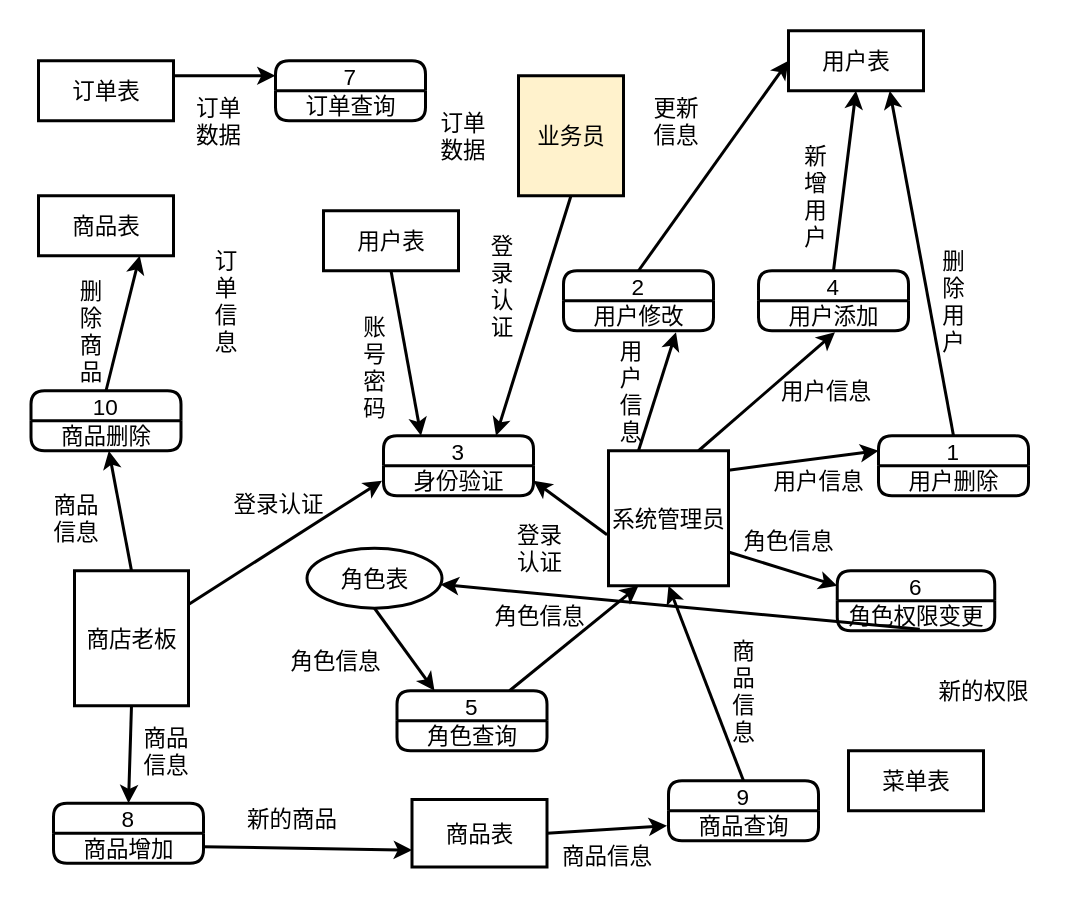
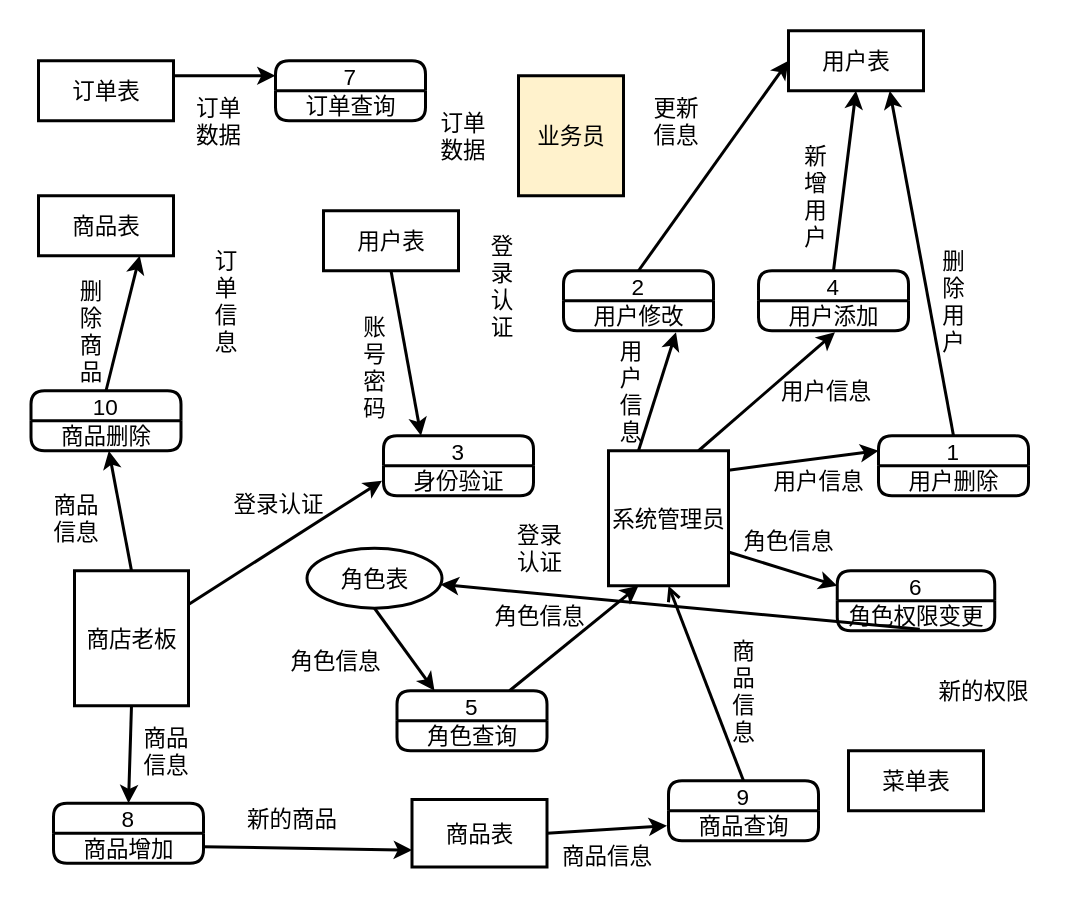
  <mxCell id="0" />
  <mxCell id="1" parent="0" />
  <mxCell id="2" value="系统管理员" style="html=1;dashed=0;whitespace=wrap;strokeWidth=2;fontSize=15;" vertex="1" parent="1"><mxGeometry x="405" y="300" width="80" height="90" as="geometry" /></mxCell>
  <mxCell id="3" value="1" style="swimlane;fontStyle=0;childLayout=stackLayout;horizontal=1;startSize=20;horizontalStack=0;resizeParent=1;resizeParentMax=0;resizeLast=0;collapsible=0;marginBottom=0;swimlaneFillColor=#ffffff;strokeWidth=2;rounded=1;fontSize=15;" vertex="1" parent="1"><mxGeometry x="585" y="290" width="100" height="40" as="geometry" /></mxCell>
  <mxCell id="4" value="用户删除" style="text;html=1;align=center;verticalAlign=middle;resizable=0;points=[];autosize=1;fontSize=15;" vertex="1" parent="3"><mxGeometry y="20" width="100" height="20" as="geometry" /></mxCell>
  <mxCell id="5" value="商店老板" style="html=1;dashed=0;whitespace=wrap;strokeWidth=2;fontSize=15;" vertex="1" parent="1"><mxGeometry x="49" y="380" width="76" height="90" as="geometry" /></mxCell>
  <mxCell id="6" value="业务员" style="html=1;dashed=0;whitespace=wrap;strokeWidth=2;fontSize=15;fillColor=#fff2cc;" vertex="1" parent="1"><mxGeometry x="345" y="50" width="70" height="80" as="geometry" /></mxCell>
  <mxCell id="7" value="2" style="swimlane;fontStyle=0;childLayout=stackLayout;horizontal=1;startSize=20;fillColor=#ffffff;horizontalStack=0;resizeParent=1;resizeParentMax=0;resizeLast=0;collapsible=0;marginBottom=0;swimlaneFillColor=#ffffff;rounded=1;strokeWidth=2;fontSize=15;" vertex="1" parent="1"><mxGeometry x="375" y="180" width="100" height="40" as="geometry" /></mxCell>
  <mxCell id="8" value="用户修改" style="text;html=1;align=center;verticalAlign=middle;resizable=0;points=[];autosize=1;fontSize=15;" vertex="1" parent="7"><mxGeometry y="20" width="100" height="20" as="geometry" /></mxCell>
  <mxCell id="9" value="3" style="swimlane;fontStyle=0;childLayout=stackLayout;horizontal=1;startSize=20;fillColor=#ffffff;horizontalStack=0;resizeParent=1;resizeParentMax=0;resizeLast=0;collapsible=0;marginBottom=0;swimlaneFillColor=#ffffff;rounded=1;strokeWidth=2;fontSize=15;" vertex="1" parent="1"><mxGeometry x="255" y="290" width="100" height="40" as="geometry" /></mxCell>
  <mxCell id="10" value="身份验证" style="text;html=1;align=center;verticalAlign=middle;resizable=0;points=[];autosize=1;fontSize=15;" vertex="1" parent="9"><mxGeometry y="20" width="100" height="20" as="geometry" /></mxCell>
  <mxCell id="11" value="5" style="swimlane;fontStyle=0;childLayout=stackLayout;horizontal=1;startSize=20;fillColor=#ffffff;horizontalStack=0;resizeParent=1;resizeParentMax=0;resizeLast=0;collapsible=0;marginBottom=0;swimlaneFillColor=#ffffff;rounded=1;strokeWidth=2;fontSize=15;" vertex="1" parent="1"><mxGeometry x="264" y="460" width="100" height="40" as="geometry" /></mxCell>
  <mxCell id="12" value="角色查询" style="text;html=1;align=center;verticalAlign=middle;resizable=0;points=[];autosize=1;fontSize=15;" vertex="1" parent="11"><mxGeometry y="20" width="100" height="20" as="geometry" /></mxCell>
  <mxCell id="13" value="4" style="swimlane;fontStyle=0;childLayout=stackLayout;horizontal=1;startSize=20;fillColor=#ffffff;horizontalStack=0;resizeParent=1;resizeParentMax=0;resizeLast=0;collapsible=0;marginBottom=0;swimlaneFillColor=#ffffff;rounded=1;strokeWidth=2;fontSize=15;" vertex="1" parent="1"><mxGeometry x="505" y="180" width="100" height="40" as="geometry" /></mxCell>
  <mxCell id="14" value="用户添加" style="text;html=1;align=center;verticalAlign=middle;resizable=0;points=[];autosize=1;fontSize=15;" vertex="1" parent="13"><mxGeometry y="20" width="100" height="20" as="geometry" /></mxCell>
  <mxCell id="15" value="6" style="swimlane;fontStyle=0;childLayout=stackLayout;horizontal=1;startSize=20;fillColor=#ffffff;horizontalStack=0;resizeParent=1;resizeParentMax=0;resizeLast=0;collapsible=0;marginBottom=0;swimlaneFillColor=#ffffff;rounded=1;strokeWidth=2;fontSize=15;" vertex="1" parent="1"><mxGeometry x="557.5" y="380" width="105" height="40" as="geometry" /></mxCell>
  <mxCell id="16" value="角色权限变更" style="text;html=1;align=center;verticalAlign=middle;resizable=0;points=[];autosize=1;fontSize=15;" vertex="1" parent="15"><mxGeometry y="20" width="105" height="20" as="geometry" /></mxCell>
  <mxCell id="17" value="7" style="swimlane;fontStyle=0;childLayout=stackLayout;horizontal=1;startSize=20;fillColor=#ffffff;horizontalStack=0;resizeParent=1;resizeParentMax=0;resizeLast=0;collapsible=0;marginBottom=0;swimlaneFillColor=#ffffff;rounded=1;strokeWidth=2;fontSize=15;" vertex="1" parent="1"><mxGeometry x="183" y="40" width="100" height="40" as="geometry" /></mxCell>
  <mxCell id="18" value="订单查询" style="text;html=1;align=center;verticalAlign=middle;resizable=0;points=[];autosize=1;fontSize=15;" vertex="1" parent="17"><mxGeometry y="20" width="100" height="20" as="geometry" /></mxCell>
  <mxCell id="19" value="8" style="swimlane;fontStyle=0;childLayout=stackLayout;horizontal=1;startSize=20;fillColor=#ffffff;horizontalStack=0;resizeParent=1;resizeParentMax=0;resizeLast=0;collapsible=0;marginBottom=0;swimlaneFillColor=#ffffff;rounded=1;strokeWidth=2;fontSize=15;" vertex="1" parent="1"><mxGeometry x="35" y="535" width="100" height="40" as="geometry" /></mxCell>
  <mxCell id="20" value="商品增加" style="text;html=1;align=center;verticalAlign=middle;resizable=0;points=[];autosize=1;fontSize=15;" vertex="1" parent="19"><mxGeometry y="20" width="100" height="20" as="geometry" /></mxCell>
  <mxCell id="21" value="9" style="swimlane;fontStyle=0;childLayout=stackLayout;horizontal=1;startSize=20;fillColor=#ffffff;horizontalStack=0;resizeParent=1;resizeParentMax=0;resizeLast=0;collapsible=0;marginBottom=0;swimlaneFillColor=#ffffff;rounded=1;strokeWidth=2;fontSize=15;" vertex="1" parent="1"><mxGeometry x="445" y="520" width="100" height="40" as="geometry" /></mxCell>
  <mxCell id="22" value="商品查询" style="text;html=1;align=center;verticalAlign=middle;resizable=0;points=[];autosize=1;fontSize=15;" vertex="1" parent="21"><mxGeometry y="20" width="100" height="20" as="geometry" /></mxCell>
  <mxCell id="23" value="用户表" style="html=1;dashed=0;whitespace=wrap;rounded=0;strokeWidth=2;fillColor=#ffffff;gradientColor=none;fontSize=15;" vertex="1" parent="1"><mxGeometry x="525" y="20" width="90" height="40" as="geometry" /></mxCell>
  <mxCell id="24" value="订单表" style="html=1;dashed=0;whitespace=wrap;rounded=0;strokeWidth=2;fillColor=#ffffff;gradientColor=none;fontSize=15;" vertex="1" parent="1"><mxGeometry x="25" y="40" width="90" height="40" as="geometry" /></mxCell>
  <mxCell id="25" value="角色表" style="ellipse;html=1;dashed=0;whitespace=wrap;strokeWidth=2;fillColor=#ffffff;gradientColor=none;fontSize=15;" vertex="1" parent="1"><mxGeometry x="204" y="365" width="90" height="40" as="geometry" /></mxCell>
  <mxCell id="26" value="菜单表" style="html=1;dashed=0;whitespace=wrap;rounded=0;strokeWidth=2;fillColor=#ffffff;gradientColor=none;fontSize=15;" vertex="1" parent="1"><mxGeometry x="565" y="500" width="90" height="40" as="geometry" /></mxCell>
  <mxCell id="27" value="" style="endArrow=classic;html=1;fontSize=15;strokeWidth=2;entryX=0.51;entryY=1.05;entryDx=0;entryDy=0;entryPerimeter=0;exitX=0.75;exitY=0;exitDx=0;exitDy=0;" edge="1" parent="1" source="2" target="14"><mxGeometry width="50" height="50" relative="1" as="geometry"><mxPoint x="485" y="280" as="sourcePoint" /><mxPoint x="505" y="170" as="targetPoint" /></mxGeometry></mxCell>
  <mxCell id="28" value="" style="endArrow=classic;html=1;strokeWidth=2;fontSize=15;exitX=0.5;exitY=0;exitDx=0;exitDy=0;entryX=0.5;entryY=1;entryDx=0;entryDy=0;" edge="1" parent="1" source="13" target="23"><mxGeometry width="50" height="50" relative="1" as="geometry"><mxPoint x="565" y="140" as="sourcePoint" /><mxPoint x="615" y="90" as="targetPoint" /></mxGeometry></mxCell>
  <mxCell id="29" value="" style="endArrow=classic;html=1;strokeWidth=2;fontSize=15;exitX=0.25;exitY=0;exitDx=0;exitDy=0;entryX=0.75;entryY=1.05;entryDx=0;entryDy=0;entryPerimeter=0;" edge="1" parent="1" source="2" target="8"><mxGeometry width="50" height="50" relative="1" as="geometry"><mxPoint x="325" y="250" as="sourcePoint" /><mxPoint x="285" y="240" as="targetPoint" /></mxGeometry></mxCell>
  <mxCell id="30" value="" style="endArrow=classic;html=1;strokeWidth=2;fontSize=15;exitX=0.5;exitY=0;exitDx=0;exitDy=0;entryX=0;entryY=0.5;entryDx=0;entryDy=0;" edge="1" parent="1" source="7" target="23"><mxGeometry width="50" height="50" relative="1" as="geometry"><mxPoint x="305" y="100" as="sourcePoint" /><mxPoint x="355" y="50" as="targetPoint" /></mxGeometry></mxCell>
  <mxCell id="31" value="" style="endArrow=classic;html=1;strokeWidth=2;fontSize=15;entryX=0.25;entryY=1;entryDx=0;entryDy=0;exitX=0.75;exitY=0;exitDx=0;exitDy=0;" edge="1" parent="1" source="11" target="2"><mxGeometry width="50" height="50" relative="1" as="geometry"><mxPoint x="305" y="400" as="sourcePoint" /><mxPoint x="355" y="350" as="targetPoint" /></mxGeometry></mxCell>
  <mxCell id="32" value="" style="endArrow=classic;html=1;strokeWidth=2;fontSize=15;entryX=0.25;entryY=0;entryDx=0;entryDy=0;exitX=0.5;exitY=1;exitDx=0;exitDy=0;" edge="1" parent="1" source="25" target="11"><mxGeometry width="50" height="50" relative="1" as="geometry"><mxPoint x="125" y="380" as="sourcePoint" /><mxPoint x="205" y="360" as="targetPoint" /></mxGeometry></mxCell>
  <mxCell id="33" value="" style="endArrow=classic;html=1;strokeWidth=2;fontSize=15;exitX=1;exitY=0.75;exitDx=0;exitDy=0;entryX=0;entryY=0.25;entryDx=0;entryDy=0;" edge="1" parent="1" source="2" target="15"><mxGeometry width="50" height="50" relative="1" as="geometry"><mxPoint x="555" y="280" as="sourcePoint" /><mxPoint x="605" y="230" as="targetPoint" /></mxGeometry></mxCell>
  <mxCell id="34" value="" style="endArrow=classic;html=1;strokeWidth=2;fontSize=15;exitX=0.524;exitY=0.95;exitDx=0;exitDy=0;exitPerimeter=0;" edge="1" parent="1" source="16" target="25"><mxGeometry width="50" height="50" relative="1" as="geometry"><mxPoint x="615" y="580" as="sourcePoint" /><mxPoint x="665" y="530" as="targetPoint" /></mxGeometry></mxCell>
  <mxCell id="35" value="用户表" style="html=1;dashed=0;whitespace=wrap;rounded=0;strokeWidth=2;fillColor=#ffffff;gradientColor=none;fontSize=15;" vertex="1" parent="1"><mxGeometry x="215" y="140" width="90" height="40" as="geometry" /></mxCell>
- <mxCell id="36" value="" style="endArrow=classic;html=1;strokeWidth=2;fontSize=15;exitX=-0.012;exitY=0.622;exitDx=0;exitDy=0;exitPerimeter=0;entryX=1;entryY=0.75;entryDx=0;entryDy=0;" edge="1" parent="1" source="2" target="9"><mxGeometry width="50" height="50" relative="1" as="geometry"><mxPoint x="205" y="270" as="sourcePoint" /><mxPoint x="255" y="220" as="targetPoint" /></mxGeometry></mxCell>
  <mxCell id="37" value="" style="endArrow=classic;html=1;strokeWidth=2;fontSize=15;exitX=0.5;exitY=1;exitDx=0;exitDy=0;entryX=0.25;entryY=0;entryDx=0;entryDy=0;" edge="1" parent="1" source="35" target="9"><mxGeometry width="50" height="50" relative="1" as="geometry"><mxPoint x="115" y="250" as="sourcePoint" /><mxPoint x="95" y="240" as="targetPoint" /></mxGeometry></mxCell>
  <mxCell id="38" value="" style="endArrow=classic;html=1;strokeWidth=2;fontSize=15;exitX=1;exitY=0.144;exitDx=0;exitDy=0;exitPerimeter=0;entryX=0;entryY=0.25;entryDx=0;entryDy=0;" edge="1" parent="1" source="2" target="3"><mxGeometry width="50" height="50" relative="1" as="geometry"><mxPoint x="505" y="180" as="sourcePoint" /><mxPoint x="555" y="130" as="targetPoint" /></mxGeometry></mxCell>
  <mxCell id="39" value="" style="endArrow=classic;html=1;strokeWidth=2;fontSize=15;exitX=0.5;exitY=0;exitDx=0;exitDy=0;entryX=0.75;entryY=1;entryDx=0;entryDy=0;" edge="1" parent="1" source="3" target="23"><mxGeometry width="50" height="50" relative="1" as="geometry"><mxPoint x="455" y="10" as="sourcePoint" /><mxPoint x="505" y="-40" as="targetPoint" /></mxGeometry></mxCell>
  <mxCell id="40" value="10" style="swimlane;fontStyle=0;childLayout=stackLayout;horizontal=1;startSize=20;fillColor=#ffffff;horizontalStack=0;resizeParent=1;resizeParentMax=0;resizeLast=0;collapsible=0;marginBottom=0;swimlaneFillColor=#ffffff;rounded=1;strokeWidth=2;fontSize=15;" vertex="1" parent="1"><mxGeometry x="20" y="260" width="100" height="40" as="geometry" /></mxCell>
  <mxCell id="41" value="商品删除" style="text;html=1;align=center;verticalAlign=middle;resizable=0;points=[];autosize=1;fontSize=15;" vertex="1" parent="40"><mxGeometry y="20" width="100" height="20" as="geometry" /></mxCell>
  <mxCell id="42" value="商品表" style="html=1;dashed=0;whitespace=wrap;rounded=0;strokeWidth=2;fillColor=#ffffff;gradientColor=none;fontSize=15;" vertex="1" parent="1"><mxGeometry x="274" y="532.5" width="90" height="45" as="geometry" /></mxCell>
- <mxCell id="43" value="" style="endArrow=classic;html=1;strokeWidth=2;fontSize=15;entryX=0.5;entryY=1;entryDx=0;entryDy=0;exitX=0.5;exitY=0;exitDx=0;exitDy=0;" edge="1" parent="1" source="21" target="2"><mxGeometry width="50" height="50" relative="1" as="geometry"><mxPoint x="415" y="610" as="sourcePoint" /><mxPoint x="465" y="560" as="targetPoint" /></mxGeometry></mxCell>
+ <mxCell id="43" value="" style="endArrow=open;html=1;strokeWidth=2;fontSize=15;entryX=0.5;entryY=1;entryDx=0;entryDy=0;exitX=0.5;exitY=0;exitDx=0;exitDy=0;" edge="1" parent="1" source="21" target="2"><mxGeometry width="50" height="50" relative="1" as="geometry"><mxPoint x="415" y="610" as="sourcePoint" /><mxPoint x="465" y="560" as="targetPoint" /></mxGeometry></mxCell>
  <mxCell id="44" value="" style="endArrow=classic;html=1;strokeWidth=2;fontSize=15;exitX=1;exitY=0.5;exitDx=0;exitDy=0;entryX=-0.01;entryY=0.5;entryDx=0;entryDy=0;entryPerimeter=0;" edge="1" parent="1" source="42" target="22"><mxGeometry width="50" height="50" relative="1" as="geometry"><mxPoint x="415" y="580" as="sourcePoint" /><mxPoint x="465" y="530" as="targetPoint" /></mxGeometry></mxCell>
  <mxCell id="45" value="" style="endArrow=classic;html=1;strokeWidth=2;fontSize=15;exitX=0.5;exitY=0;exitDx=0;exitDy=0;" edge="1" parent="1" source="5" target="41"><mxGeometry width="50" height="50" relative="1" as="geometry"><mxPoint x="-15" y="480" as="sourcePoint" /><mxPoint x="35" y="430" as="targetPoint" /></mxGeometry></mxCell>
  <mxCell id="46" value="" style="endArrow=classic;html=1;strokeWidth=2;fontSize=15;exitX=0.5;exitY=0;exitDx=0;exitDy=0;entryX=0.75;entryY=1;entryDx=0;entryDy=0;" edge="1" parent="1" source="40" target="47"><mxGeometry width="50" height="50" relative="1" as="geometry"><mxPoint x="205" y="550" as="sourcePoint" /><mxPoint x="255" y="500" as="targetPoint" /></mxGeometry></mxCell>
  <mxCell id="47" value="商品表" style="html=1;dashed=0;whitespace=wrap;rounded=0;strokeWidth=2;fillColor=#ffffff;gradientColor=none;fontSize=15;" vertex="1" parent="1"><mxGeometry x="25" y="130" width="90" height="40" as="geometry" /></mxCell>
  <mxCell id="48" value="" style="endArrow=classic;html=1;strokeWidth=2;fontSize=15;exitX=0.5;exitY=1;exitDx=0;exitDy=0;entryX=0.5;entryY=0;entryDx=0;entryDy=0;" edge="1" parent="1" source="5" target="19"><mxGeometry width="50" height="50" relative="1" as="geometry"><mxPoint x="-5" y="490" as="sourcePoint" /><mxPoint x="45" y="440" as="targetPoint" /></mxGeometry></mxCell>
  <mxCell id="49" value="" style="endArrow=classic;html=1;strokeWidth=2;fontSize=15;exitX=1;exitY=0.45;exitDx=0;exitDy=0;exitPerimeter=0;entryX=0;entryY=0.75;entryDx=0;entryDy=0;" edge="1" parent="1" source="20" target="42"><mxGeometry width="50" height="50" relative="1" as="geometry"><mxPoint x="255" y="630" as="sourcePoint" /><mxPoint x="305" y="580" as="targetPoint" /></mxGeometry></mxCell>
  <mxCell id="50" value="" style="endArrow=classic;html=1;strokeWidth=2;fontSize=15;exitX=1;exitY=0.25;exitDx=0;exitDy=0;entryX=-0.01;entryY=0.5;entryDx=0;entryDy=0;entryPerimeter=0;" edge="1" parent="1" source="5" target="10"><mxGeometry width="50" height="50" relative="1" as="geometry"><mxPoint x="175" y="280" as="sourcePoint" /><mxPoint x="225" y="230" as="targetPoint" /></mxGeometry></mxCell>
- <mxCell id="51" value="" style="endArrow=classic;html=1;strokeWidth=2;fontSize=15;exitX=0.5;exitY=1;exitDx=0;exitDy=0;entryX=0.75;entryY=0;entryDx=0;entryDy=0;" edge="1" parent="1" source="6" target="9"><mxGeometry width="50" height="50" relative="1" as="geometry"><mxPoint x="275" y="200" as="sourcePoint" /><mxPoint x="325" y="150" as="targetPoint" /></mxGeometry></mxCell>
  <mxCell id="52" value="" style="endArrow=classic;html=1;strokeWidth=2;fontSize=15;exitX=1;exitY=0.25;exitDx=0;exitDy=0;entryX=0;entryY=0.25;entryDx=0;entryDy=0;" edge="1" parent="1" source="24" target="17"><mxGeometry width="50" height="50" relative="1" as="geometry"><mxPoint x="465" y="80" as="sourcePoint" /><mxPoint x="183" y="-30" as="targetPoint" /></mxGeometry></mxCell>
  <mxCell id="53" value="新的权限" style="text;html=1;align=center;verticalAlign=middle;resizable=0;points=[];autosize=1;fontSize=15;" vertex="1" parent="1"><mxGeometry x="615" y="450" width="80" height="20" as="geometry" /></mxCell>
  <mxCell id="54" value="商品信息" style="text;html=1;align=center;verticalAlign=middle;resizable=0;points=[];autosize=1;fontSize=15;" vertex="1" parent="1"><mxGeometry x="364" y="560" width="80" height="20" as="geometry" /></mxCell>
  <mxCell id="55" value="商&lt;br&gt;品&lt;br&gt;信&lt;br&gt;息" style="text;html=1;align=center;verticalAlign=middle;resizable=0;points=[];autosize=1;fontSize=15;" vertex="1" parent="1"><mxGeometry x="480" y="420" width="30" height="80" as="geometry" /></mxCell>
  <mxCell id="56" value="登&lt;br&gt;录&lt;br&gt;认&lt;br&gt;证" style="text;html=1;align=center;verticalAlign=middle;resizable=0;points=[];autosize=1;fontSize=15;" vertex="1" parent="1"><mxGeometry x="319" y="150" width="30" height="80" as="geometry" /></mxCell>
  <mxCell id="57" value="&lt;br&gt;账&lt;br&gt;号&lt;br&gt;密&lt;br&gt;码" style="text;html=1;align=center;verticalAlign=middle;resizable=0;points=[];autosize=1;fontSize=15;" vertex="1" parent="1"><mxGeometry x="234" y="185" width="30" height="100" as="geometry" /></mxCell>
  <mxCell id="58" value="新的商品" style="text;html=1;align=center;verticalAlign=middle;resizable=0;points=[];autosize=1;fontSize=15;" vertex="1" parent="1"><mxGeometry x="154" y="535" width="80" height="20" as="geometry" /></mxCell>
  <mxCell id="59" value="商品&lt;br&gt;信息" style="text;html=1;align=center;verticalAlign=middle;resizable=0;points=[];autosize=1;fontSize=15;" vertex="1" parent="1"><mxGeometry x="85" y="480" width="50" height="40" as="geometry" /></mxCell>
  <mxCell id="60" value="商品&lt;br&gt;信息" style="text;html=1;align=center;verticalAlign=middle;resizable=0;points=[];autosize=1;fontSize=15;" vertex="1" parent="1"><mxGeometry x="25" y="325" width="50" height="40" as="geometry" /></mxCell>
  <mxCell id="61" value="删&lt;br&gt;除&lt;br&gt;商&lt;br&gt;品" style="text;html=1;align=center;verticalAlign=middle;resizable=0;points=[];autosize=1;fontSize=15;" vertex="1" parent="1"><mxGeometry x="45" y="180" width="30" height="80" as="geometry" /></mxCell>
  <mxCell id="62" value="用&lt;br&gt;户&lt;br&gt;信&lt;br&gt;息" style="text;html=1;align=center;verticalAlign=middle;resizable=0;points=[];autosize=1;fontSize=15;" vertex="1" parent="1"><mxGeometry x="405" y="220" width="30" height="80" as="geometry" /></mxCell>
  <mxCell id="63" value="更新&lt;br&gt;信息" style="text;html=1;align=center;verticalAlign=middle;resizable=0;points=[];autosize=1;fontSize=15;" vertex="1" parent="1"><mxGeometry x="425" y="60" width="50" height="40" as="geometry" /></mxCell>
  <mxCell id="64" value="新&lt;br&gt;增&lt;br&gt;用&lt;br&gt;户" style="text;html=1;align=center;verticalAlign=middle;resizable=0;points=[];autosize=1;fontSize=15;" vertex="1" parent="1"><mxGeometry x="527.5" y="90" width="30" height="80" as="geometry" /></mxCell>
  <mxCell id="65" value="删&lt;br&gt;除&lt;br&gt;用&lt;br&gt;户" style="text;html=1;align=center;verticalAlign=middle;resizable=0;points=[];autosize=1;fontSize=15;" vertex="1" parent="1"><mxGeometry x="620" y="160" width="30" height="80" as="geometry" /></mxCell>
  <mxCell id="66" value="角色信息" style="text;html=1;align=center;verticalAlign=middle;resizable=0;points=[];autosize=1;fontSize=15;" vertex="1" parent="1"><mxGeometry x="183" y="430" width="80" height="20" as="geometry" /></mxCell>
  <mxCell id="67" value="角色信息" style="text;html=1;align=center;verticalAlign=middle;resizable=0;points=[];autosize=1;fontSize=15;" vertex="1" parent="1"><mxGeometry x="319" y="400" width="80" height="20" as="geometry" /></mxCell>
  <mxCell id="68" value="订&lt;br&gt;单&lt;br&gt;信&lt;br&gt;息" style="text;html=1;align=center;verticalAlign=middle;resizable=0;points=[];autosize=1;fontSize=15;" vertex="1" parent="1"><mxGeometry x="135" y="160" width="30" height="80" as="geometry" /></mxCell>
  <mxCell id="69" value="订单&lt;br&gt;数据" style="text;html=1;align=center;verticalAlign=middle;resizable=0;points=[];autosize=1;fontSize=15;" vertex="1" parent="1"><mxGeometry x="120" y="60" width="50" height="40" as="geometry" /></mxCell>
  <mxCell id="70" value="订单&lt;br&gt;数据" style="text;html=1;align=center;verticalAlign=middle;resizable=0;points=[];autosize=1;fontSize=15;" vertex="1" parent="1"><mxGeometry x="283" y="70" width="50" height="40" as="geometry" /></mxCell>
  <mxCell id="71" value="用户信息" style="text;html=1;align=center;verticalAlign=middle;resizable=0;points=[];autosize=1;fontSize=15;" vertex="1" parent="1"><mxGeometry x="510" y="250" width="80" height="20" as="geometry" /></mxCell>
  <mxCell id="72" value="用户信息" style="text;html=1;align=center;verticalAlign=middle;resizable=0;points=[];autosize=1;fontSize=15;" vertex="1" parent="1"><mxGeometry x="505" y="310" width="80" height="20" as="geometry" /></mxCell>
  <mxCell id="73" value="角色信息" style="text;html=1;align=center;verticalAlign=middle;resizable=0;points=[];autosize=1;fontSize=15;" vertex="1" parent="1"><mxGeometry x="485" y="350" width="80" height="20" as="geometry" /></mxCell>
  <mxCell id="74" value="登录认证" style="text;html=1;align=center;verticalAlign=middle;resizable=0;points=[];autosize=1;fontSize=15;" vertex="1" parent="1"><mxGeometry x="145" y="325" width="80" height="20" as="geometry" /></mxCell>
  <mxCell id="75" value="登录&lt;br&gt;认证" style="text;html=1;align=center;verticalAlign=middle;resizable=0;points=[];autosize=1;fontSize=15;" vertex="1" parent="1"><mxGeometry x="334" y="345" width="50" height="40" as="geometry" /></mxCell>
